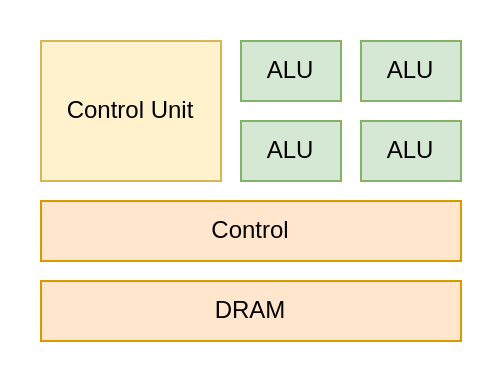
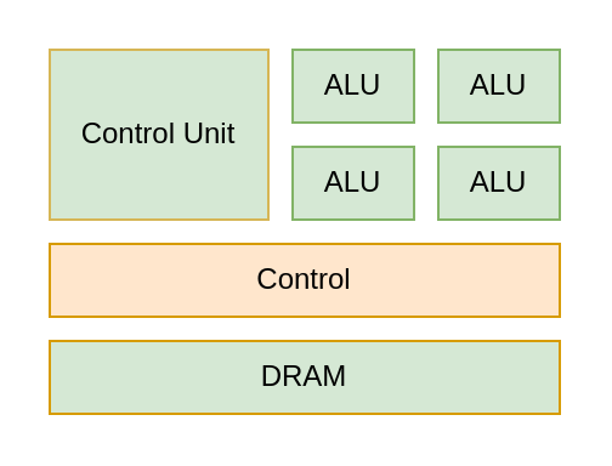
  <mxCell id="0" />
  <mxCell id="1" parent="0" />
- <mxCell id="2" value="Control Unit" style="rounded=0;whiteSpace=wrap;html=1;fillColor=#fff2cc;strokeColor=#d6b656;" vertex="1" parent="1"><mxGeometry x="20" y="20" width="90" height="70" as="geometry" /></mxCell>
+ <mxCell id="2" value="Control Unit" style="rounded=0;whiteSpace=wrap;html=1;fillColor=#d5e8d4;strokeColor=#d6b656;" vertex="1" parent="1"><mxGeometry x="20" y="20" width="90" height="70" as="geometry" /></mxCell>
  <mxCell id="3" value="ALU" style="rounded=0;whiteSpace=wrap;html=1;fillColor=#d5e8d4;strokeColor=#82b366;" vertex="1" parent="1"><mxGeometry x="120" y="20" width="50" height="30" as="geometry" /></mxCell>
  <mxCell id="4" value="ALU" style="rounded=0;whiteSpace=wrap;html=1;fillColor=#d5e8d4;strokeColor=#82b366;" vertex="1" parent="1"><mxGeometry x="180" y="20" width="50" height="30" as="geometry" /></mxCell>
  <mxCell id="5" value="ALU" style="rounded=0;whiteSpace=wrap;html=1;fillColor=#d5e8d4;strokeColor=#82b366;" vertex="1" parent="1"><mxGeometry x="120" y="60" width="50" height="30" as="geometry" /></mxCell>
  <mxCell id="6" value="ALU" style="rounded=0;whiteSpace=wrap;html=1;fillColor=#d5e8d4;strokeColor=#82b366;" vertex="1" parent="1"><mxGeometry x="180" y="60" width="50" height="30" as="geometry" /></mxCell>
  <mxCell id="7" value="Control" style="rounded=0;whiteSpace=wrap;html=1;fillColor=#ffe6cc;strokeColor=#d79b00;" vertex="1" parent="1"><mxGeometry x="20" y="100" width="210" height="30" as="geometry" /></mxCell>
- <mxCell id="8" value="DRAM" style="rounded=0;whiteSpace=wrap;html=1;fillColor=#ffe6cc;strokeColor=#d79b00;" vertex="1" parent="1"><mxGeometry x="20" y="140" width="210" height="30" as="geometry" /></mxCell>
+ <mxCell id="8" value="DRAM" style="rounded=0;whiteSpace=wrap;html=1;fillColor=#d5e8d4;strokeColor=#d79b00;" vertex="1" parent="1"><mxGeometry x="20" y="140" width="210" height="30" as="geometry" /></mxCell>
